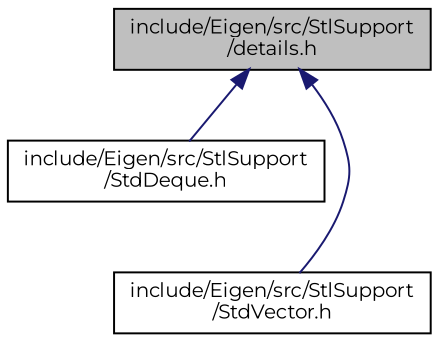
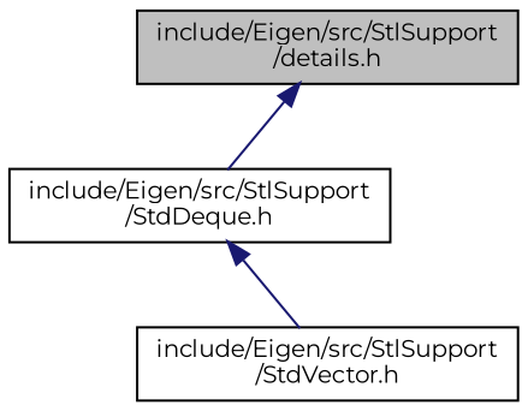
  digraph {
    fontname=Montserrat
    node [color=black fillcolor=white fontname=Montserrat fontsize=10 shape=record style=filled]
    edge [color=midnightblue dir=back fontname=Montserrat fontsize=10 labelfontname=Helvetica labelfontsize=10 style=solid]
    n1 [fillcolor=grey75 fontcolor=black height=0.2 label="include/Eigen/src/StlSupport\l/details.h" width=0.4]
    n2 [height=0.2 label="include/Eigen/src/StlSupport\l/StdDeque.h" width=0.4]
    n3 [height=0.2 label="include/Eigen/src/StlSupport\l/StdVector.h" width=0.4]
    n1 -> n2
-   n1 -> n3
+   n2 -> n3
  }
